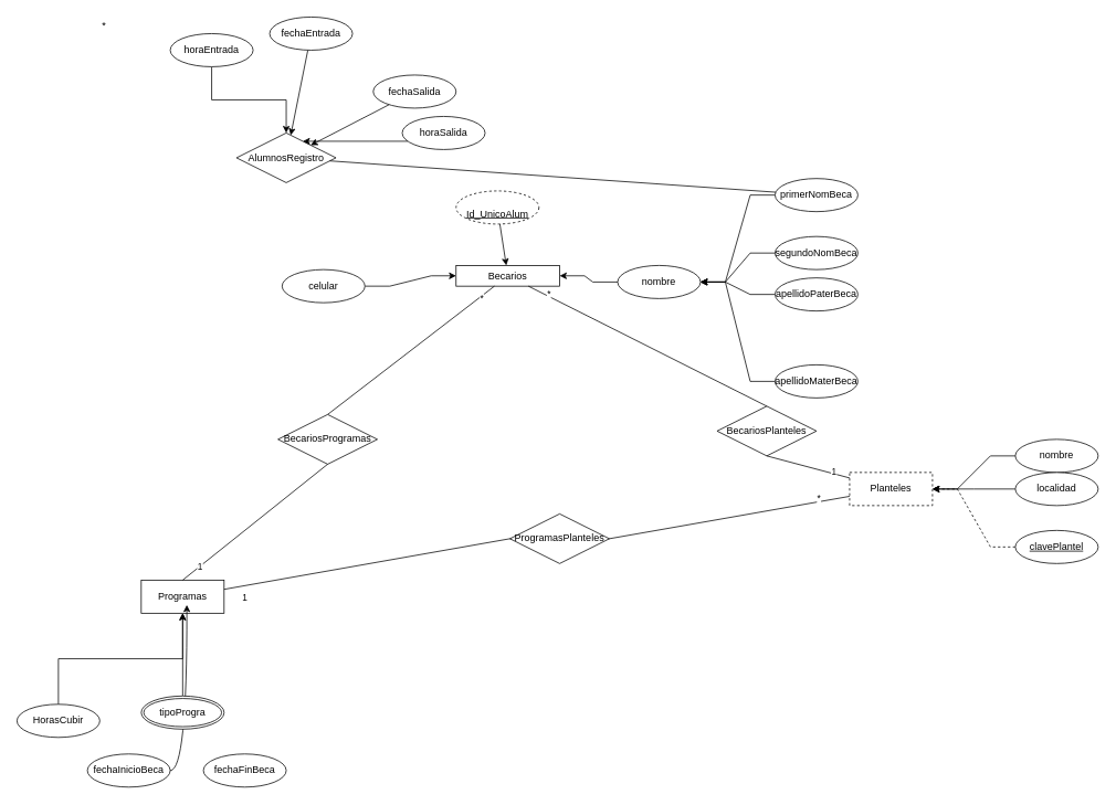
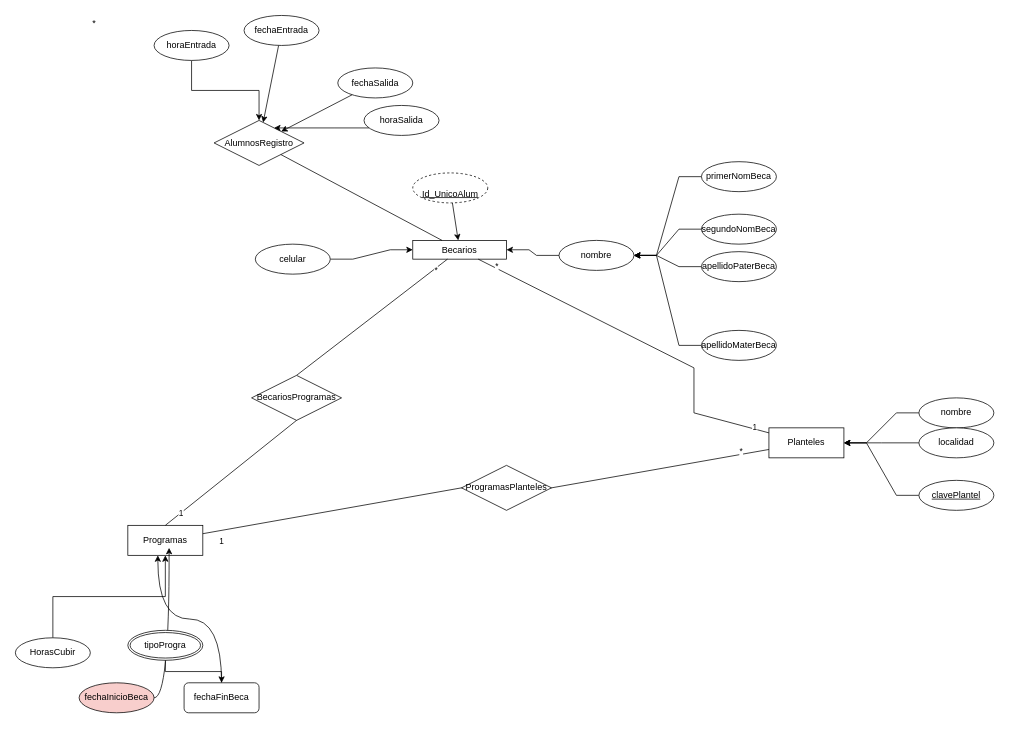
  <mxCell id="0" />
  <mxCell id="1" parent="0" />
  <mxCell id="2" value="Becarios" style="whiteSpace=wrap;html=1;align=center;" parent="1" vertex="1"><mxGeometry x="550" y="320" width="125" height="25" as="geometry" /></mxCell>
  <mxCell id="3" style="edgeStyle=entityRelationEdgeStyle;rounded=0;orthogonalLoop=1;jettySize=auto;html=1;" parent="1" source="4" target="16" edge="1"><mxGeometry relative="1" as="geometry" /></mxCell>
  <mxCell id="4" value="primerNomBeca" style="ellipse;whiteSpace=wrap;html=1;align=center;" parent="1" vertex="1"><mxGeometry x="935" y="215" width="100" height="40" as="geometry" /></mxCell>
  <mxCell id="5" style="edgeStyle=none;rounded=0;orthogonalLoop=1;jettySize=auto;html=1;" parent="1" source="6" target="2" edge="1"><mxGeometry relative="1" as="geometry" /></mxCell>
  <mxCell id="6" value="&lt;table border=&quot;0&quot; cellpadding=&quot;0&quot; cellspacing=&quot;0&quot; width=&quot;210&quot; style=&quot;border-collapse: collapse ; width: 158pt&quot;&gt;&lt;tbody&gt;&lt;tr style=&quot;height: 15.0pt&quot;&gt;&lt;br/&gt;  &lt;td height=&quot;20&quot; class=&quot;xl65&quot; width=&quot;210&quot; style=&quot;height: 15.0pt ; width: 158pt&quot;&gt;Id_UnicoAlum&lt;/td&gt;&lt;/tr&gt;&lt;/tbody&gt;&lt;/table&gt;" style="ellipse;whiteSpace=wrap;html=1;align=center;fontStyle=4;dashed=1;" parent="1" vertex="1"><mxGeometry x="550" y="230" width="100" height="40" as="geometry" /></mxCell>
  <mxCell id="7" style="edgeStyle=entityRelationEdgeStyle;rounded=0;orthogonalLoop=1;jettySize=auto;html=1;" parent="1" source="8" target="16" edge="1"><mxGeometry relative="1" as="geometry" /></mxCell>
  <mxCell id="8" value="segundoNomBeca" style="ellipse;whiteSpace=wrap;html=1;align=center;" parent="1" vertex="1"><mxGeometry x="935" y="285" width="100" height="40" as="geometry" /></mxCell>
  <mxCell id="9" style="edgeStyle=entityRelationEdgeStyle;rounded=0;orthogonalLoop=1;jettySize=auto;html=1;" parent="1" source="10" target="2" edge="1"><mxGeometry relative="1" as="geometry" /></mxCell>
  <mxCell id="10" value="celular" style="ellipse;whiteSpace=wrap;html=1;align=center;" parent="1" vertex="1"><mxGeometry x="340" y="325" width="100" height="40" as="geometry" /></mxCell>
  <mxCell id="11" style="edgeStyle=entityRelationEdgeStyle;rounded=0;orthogonalLoop=1;jettySize=auto;html=1;" parent="1" source="12" target="16" edge="1"><mxGeometry relative="1" as="geometry" /></mxCell>
  <mxCell id="12" value="apellidoPaterBeca" style="ellipse;whiteSpace=wrap;html=1;align=center;" parent="1" vertex="1"><mxGeometry x="935" y="335" width="100" height="40" as="geometry" /></mxCell>
  <mxCell id="13" style="edgeStyle=entityRelationEdgeStyle;rounded=0;orthogonalLoop=1;jettySize=auto;html=1;" parent="1" source="14" target="16" edge="1"><mxGeometry relative="1" as="geometry" /></mxCell>
  <mxCell id="14" value="apellidoMaterBeca" style="ellipse;whiteSpace=wrap;html=1;align=center;" parent="1" vertex="1"><mxGeometry x="935" y="440" width="100" height="40" as="geometry" /></mxCell>
  <mxCell id="15" style="edgeStyle=entityRelationEdgeStyle;rounded=0;orthogonalLoop=1;jettySize=auto;html=1;" parent="1" source="16" target="2" edge="1"><mxGeometry relative="1" as="geometry" /></mxCell>
  <mxCell id="16" value="nombre" style="ellipse;whiteSpace=wrap;html=1;align=center;" parent="1" vertex="1"><mxGeometry x="745" y="320" width="100" height="40" as="geometry" /></mxCell>
  <mxCell id="17" value="Programas&lt;br&gt;" style="whiteSpace=wrap;html=1;align=center;" parent="1" vertex="1"><mxGeometry x="170" y="700" width="100" height="40" as="geometry" /></mxCell>
- <mxCell id="18" style="edgeStyle=elbowEdgeStyle;rounded=0;orthogonalLoop=1;jettySize=auto;elbow=vertical;html=1;" parent="1" source="50" target="17" edge="1"><mxGeometry relative="1" as="geometry" /></mxCell>
+ <mxCell id="18" style="edgeStyle=elbowEdgeStyle;rounded=0;orthogonalLoop=1;jettySize=auto;elbow=vertical;html=1;" parent="1" source="50" target="27" edge="1"><mxGeometry relative="1" as="geometry" /></mxCell>
  <mxCell id="19" style="edgeStyle=elbowEdgeStyle;rounded=0;orthogonalLoop=1;jettySize=auto;elbow=vertical;html=1;" parent="1" source="20" target="17" edge="1"><mxGeometry relative="1" as="geometry" /></mxCell>
  <mxCell id="20" value="HorasCubir" style="ellipse;whiteSpace=wrap;html=1;align=center;" parent="1" vertex="1"><mxGeometry x="20" y="850" width="100" height="40" as="geometry" /></mxCell>
- <mxCell id="21" value="Planteles" style="whiteSpace=wrap;html=1;align=center;dashed=1;" parent="1" vertex="1"><mxGeometry x="1025" y="570" width="100" height="40" as="geometry" /></mxCell>
- <mxCell id="22" style="edgeStyle=entityRelationEdgeStyle;rounded=0;orthogonalLoop=1;jettySize=auto;html=1;dashed=1;" parent="1" source="23" target="21" edge="1"><mxGeometry relative="1" as="geometry" /></mxCell>
+ <mxCell id="21" value="Planteles" style="whiteSpace=wrap;html=1;align=center;" parent="1" vertex="1"><mxGeometry x="1025" y="570" width="100" height="40" as="geometry" /></mxCell>
+ <mxCell id="22" style="edgeStyle=entityRelationEdgeStyle;rounded=0;orthogonalLoop=1;jettySize=auto;html=1;" parent="1" source="23" target="21" edge="1"><mxGeometry relative="1" as="geometry" /></mxCell>
  <mxCell id="23" value="clavePlantel" style="ellipse;whiteSpace=wrap;html=1;align=center;fontStyle=4;" parent="1" vertex="1"><mxGeometry x="1225" y="640" width="100" height="40" as="geometry" /></mxCell>
  <mxCell id="24" style="edgeStyle=entityRelationEdgeStyle;rounded=0;orthogonalLoop=1;jettySize=auto;html=1;" parent="1" source="25" target="21" edge="1"><mxGeometry relative="1" as="geometry" /></mxCell>
  <mxCell id="25" value="nombre" style="ellipse;whiteSpace=wrap;html=1;align=center;" parent="1" vertex="1"><mxGeometry x="1225" y="530" width="100" height="40" as="geometry" /></mxCell>
- <mxCell id="27" value="fechaFinBeca" style="ellipse;whiteSpace=wrap;html=1;align=center;" parent="1" vertex="1"><mxGeometry x="245" y="910" width="100" height="40" as="geometry" /></mxCell>
+ <mxCell id="26" style="edgeStyle=orthogonalEdgeStyle;curved=1;rounded=0;orthogonalLoop=1;jettySize=auto;html=1;entryX=0.4;entryY=1;entryDx=0;entryDy=0;entryPerimeter=0;" edge="1" parent="1" source="27" target="17"><mxGeometry relative="1" as="geometry" /></mxCell>
+ <mxCell id="27" value="fechaFinBeca" style="whiteSpace=wrap;html=1;align=center;rounded=1;" parent="1" vertex="1"><mxGeometry x="245" y="910" width="100" height="40" as="geometry" /></mxCell>
  <mxCell id="28" style="edgeStyle=orthogonalEdgeStyle;curved=1;rounded=0;orthogonalLoop=1;jettySize=auto;html=1;" edge="1" parent="1" source="29"><mxGeometry relative="1" as="geometry"><mxPoint x="225" y="730" as="targetPoint" /></mxGeometry></mxCell>
- <mxCell id="29" value="fechaInicioBeca" style="ellipse;whiteSpace=wrap;html=1;align=center;" parent="1" vertex="1"><mxGeometry x="105" y="910" width="100" height="40" as="geometry" /></mxCell>
+ <mxCell id="29" value="fechaInicioBeca" style="ellipse;whiteSpace=wrap;html=1;align=center;fillColor=#f8cecc;" parent="1" vertex="1"><mxGeometry x="105" y="910" width="100" height="40" as="geometry" /></mxCell>
  <mxCell id="30" value="" style="endArrow=none;html=1;rounded=0;entryX=0.5;entryY=0;entryDx=0;entryDy=0;" parent="1" source="2" target="17" edge="1"><mxGeometry relative="1" as="geometry"><mxPoint x="625" y="490" as="sourcePoint" /><mxPoint x="785" y="490" as="targetPoint" /><Array as="points"><mxPoint x="395" y="500" /><mxPoint x="395" y="560" /></Array></mxGeometry></mxCell>
  <mxCell id="31" value="1" style="edgeLabel;html=1;align=center;verticalAlign=middle;resizable=0;points=[];" vertex="1" connectable="0" parent="30"><mxGeometry x="0.901" relative="1" as="geometry"><mxPoint as="offset" /></mxGeometry></mxCell>
  <mxCell id="32" value="*" style="edgeLabel;html=1;align=center;verticalAlign=middle;resizable=0;points=[];" vertex="1" connectable="0" parent="30"><mxGeometry x="-0.919" y="1" relative="1" as="geometry"><mxPoint x="1" as="offset" /></mxGeometry></mxCell>
  <mxCell id="33" value="BecariosProgramas" style="shape=rhombus;perimeter=rhombusPerimeter;whiteSpace=wrap;html=1;align=center;" parent="1" vertex="1"><mxGeometry x="335" y="500" width="120" height="60" as="geometry" /></mxCell>
  <mxCell id="34" value="" style="endArrow=none;html=1;rounded=0;" parent="1" source="17" target="21" edge="1"><mxGeometry relative="1" as="geometry"><mxPoint x="725" y="690" as="sourcePoint" /><mxPoint x="885" y="690" as="targetPoint" /><Array as="points"><mxPoint x="615" y="650" /><mxPoint x="735" y="650" /></Array></mxGeometry></mxCell>
  <mxCell id="35" value="*" style="edgeLabel;html=1;align=center;verticalAlign=middle;resizable=0;points=[];" vertex="1" connectable="0" parent="34"><mxGeometry x="0.901" y="4" relative="1" as="geometry"><mxPoint as="offset" /></mxGeometry></mxCell>
  <mxCell id="36" value="1" style="edgeLabel;html=1;align=center;verticalAlign=middle;resizable=0;points=[];" vertex="1" connectable="0" parent="34"><mxGeometry x="-0.944" y="3" relative="1" as="geometry"><mxPoint x="4.25" y="15.58" as="offset" /></mxGeometry></mxCell>
  <mxCell id="37" value="ProgramasPlanteles" style="shape=rhombus;perimeter=rhombusPerimeter;whiteSpace=wrap;html=1;align=center;" parent="1" vertex="1"><mxGeometry x="615" y="620" width="120" height="60" as="geometry" /></mxCell>
  <mxCell id="38" value="AlumnosRegistro" style="shape=rhombus;perimeter=rhombusPerimeter;whiteSpace=wrap;html=1;align=center;" parent="1" vertex="1"><mxGeometry x="285" y="160" width="120" height="60" as="geometry" /></mxCell>
  <mxCell id="39" style="edgeStyle=none;rounded=0;orthogonalLoop=1;jettySize=auto;html=1;exitX=0.5;exitY=0;exitDx=0;exitDy=0;" parent="1" source="38" target="38" edge="1"><mxGeometry relative="1" as="geometry" /></mxCell>
  <mxCell id="40" style="edgeStyle=none;rounded=0;orthogonalLoop=1;jettySize=auto;html=1;" parent="1" source="41" target="38" edge="1"><mxGeometry relative="1" as="geometry" /></mxCell>
  <mxCell id="41" value="fechaEntrada" style="ellipse;whiteSpace=wrap;html=1;align=center;" parent="1" vertex="1"><mxGeometry x="325" y="20" width="100" height="40" as="geometry" /></mxCell>
  <mxCell id="42" style="edgeStyle=none;rounded=0;orthogonalLoop=1;jettySize=auto;html=1;" parent="1" source="43" target="38" edge="1"><mxGeometry relative="1" as="geometry" /></mxCell>
  <mxCell id="43" value="fechaSalida" style="ellipse;whiteSpace=wrap;html=1;align=center;" parent="1" vertex="1"><mxGeometry x="450" y="90" width="100" height="40" as="geometry" /></mxCell>
  <mxCell id="44" value="*" style="text;html=1;align=center;verticalAlign=middle;resizable=0;points=[];autosize=1;" parent="1" vertex="1"><mxGeometry x="115" y="20" width="20" height="20" as="geometry" /></mxCell>
  <mxCell id="45" value="" style="endArrow=none;html=1;rounded=0;" parent="1" source="2" target="21" edge="1"><mxGeometry relative="1" as="geometry"><mxPoint x="685" y="560" as="sourcePoint" /><mxPoint x="845" y="560" as="targetPoint" /><Array as="points"><mxPoint x="925" y="490" /><mxPoint x="925" y="550" /></Array></mxGeometry></mxCell>
  <mxCell id="46" value="*" style="edgeLabel;html=1;align=center;verticalAlign=middle;resizable=0;points=[];" vertex="1" connectable="0" parent="45"><mxGeometry x="-0.893" y="2" relative="1" as="geometry"><mxPoint as="offset" /></mxGeometry></mxCell>
  <mxCell id="47" value="1" style="edgeLabel;html=1;align=center;verticalAlign=middle;resizable=0;points=[];" vertex="1" connectable="0" parent="45"><mxGeometry x="0.915" y="2" relative="1" as="geometry"><mxPoint as="offset" /></mxGeometry></mxCell>
- <mxCell id="48" value="BecariosPlanteles" style="shape=rhombus;perimeter=rhombusPerimeter;whiteSpace=wrap;html=1;align=center;" parent="1" vertex="1"><mxGeometry x="865" y="490" width="120" height="60" as="geometry" /></mxCell>
- <mxCell id="49" value="" style="endArrow=none;html=1;rounded=0;" parent="1" source="38" target="4" edge="1"><mxGeometry relative="1" as="geometry"><mxPoint x="425" y="280" as="sourcePoint" /><mxPoint x="585" y="280" as="targetPoint" /></mxGeometry></mxCell>
+ <mxCell id="49" value="" style="endArrow=none;html=1;rounded=0;" parent="1" source="38" target="2" edge="1"><mxGeometry relative="1" as="geometry"><mxPoint x="425" y="280" as="sourcePoint" /><mxPoint x="585" y="280" as="targetPoint" /></mxGeometry></mxCell>
  <mxCell id="50" value="tipoProgra" style="ellipse;shape=doubleEllipse;margin=3;whiteSpace=wrap;html=1;align=center;" parent="1" vertex="1"><mxGeometry x="170" y="840" width="100" height="40" as="geometry" /></mxCell>
  <mxCell id="51" style="edgeStyle=elbowEdgeStyle;rounded=0;orthogonalLoop=1;jettySize=auto;elbow=vertical;html=1;" edge="1" parent="1" source="52" target="38"><mxGeometry relative="1" as="geometry" /></mxCell>
  <mxCell id="52" value="horaEntrada" style="ellipse;whiteSpace=wrap;html=1;align=center;" vertex="1" parent="1"><mxGeometry x="205" y="40" width="100" height="40" as="geometry" /></mxCell>
  <mxCell id="53" style="edgeStyle=elbowEdgeStyle;rounded=0;orthogonalLoop=1;jettySize=auto;elbow=vertical;html=1;" edge="1" parent="1" source="54" target="38"><mxGeometry relative="1" as="geometry" /></mxCell>
  <mxCell id="54" value="horaSalida" style="ellipse;whiteSpace=wrap;html=1;align=center;" vertex="1" parent="1"><mxGeometry x="485" y="140" width="100" height="40" as="geometry" /></mxCell>
  <mxCell id="55" style="edgeStyle=elbowEdgeStyle;rounded=0;orthogonalLoop=1;jettySize=auto;elbow=vertical;html=1;" edge="1" parent="1" source="56" target="21"><mxGeometry relative="1" as="geometry" /></mxCell>
  <mxCell id="56" value="localidad" style="ellipse;whiteSpace=wrap;html=1;align=center;" vertex="1" parent="1"><mxGeometry x="1225" y="570" width="100" height="40" as="geometry" /></mxCell>
